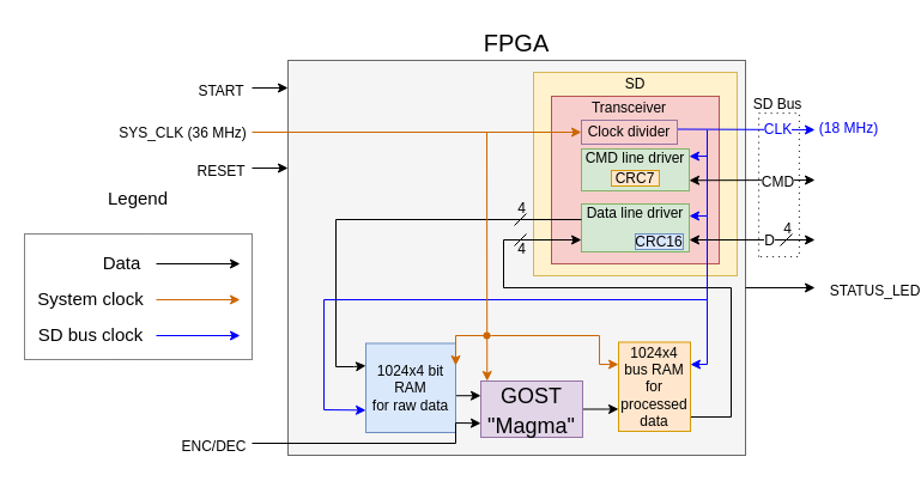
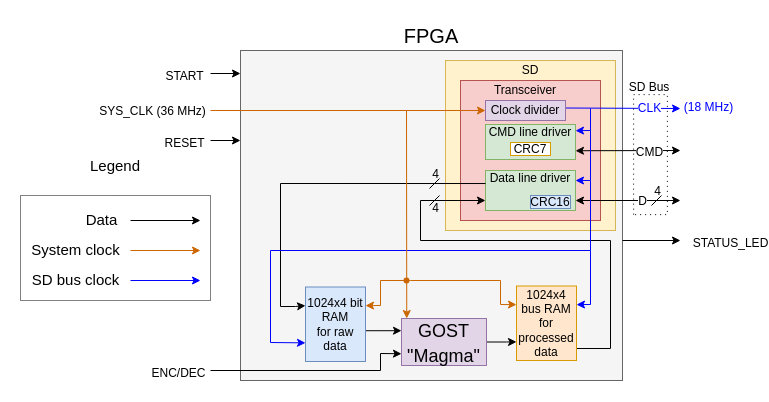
  <mxCell id="0" />
  <mxCell id="1" parent="0" />
  <mxCell id="2" value="" style="rounded=0;whiteSpace=wrap;html=1;dashed=1;dashPattern=1 1;fillColor=none;" parent="1" vertex="1"><mxGeometry x="20" y="195" width="190" height="105" as="geometry" /></mxCell>
  <mxCell id="3" value="" style="rounded=0;whiteSpace=wrap;html=1;labelBackgroundColor=none;fontSize=12;fillColor=#f5f5f5;fontColor=#333333;strokeColor=#666666;" parent="1" vertex="1"><mxGeometry x="240" y="50" width="382" height="330" as="geometry" /></mxCell>
  <mxCell id="4" value="" style="rounded=0;whiteSpace=wrap;html=1;labelBackgroundColor=none;fontSize=12;fillColor=#fff2cc;strokeColor=#d6b656;" parent="1" vertex="1"><mxGeometry x="445" y="60" width="170" height="170" as="geometry" /></mxCell>
  <mxCell id="5" value="&lt;font style=&quot;font-size: 20px;&quot;&gt;FPGA&lt;/font&gt;" style="text;html=1;strokeColor=none;fillColor=none;align=center;verticalAlign=middle;whiteSpace=wrap;rounded=0;" parent="1" vertex="1"><mxGeometry x="401" y="20" width="60" height="30" as="geometry" /></mxCell>
  <mxCell id="6" style="edgeStyle=orthogonalEdgeStyle;rounded=0;orthogonalLoop=1;jettySize=auto;html=1;entryX=0;entryY=0.75;entryDx=0;entryDy=0;fontSize=12;startArrow=none;startFill=0;endArrow=classic;endFill=1;" parent="1" source="7" target="40" edge="1"><mxGeometry relative="1" as="geometry" /></mxCell>
  <mxCell id="7" value="&lt;font style=&quot;font-size: 18px;&quot;&gt;GOST &quot;Magma&quot;&lt;/font&gt;" style="rounded=0;whiteSpace=wrap;html=1;fontSize=20;fillColor=#e1d5e7;strokeColor=#9673a6;" parent="1" vertex="1"><mxGeometry x="401" y="318" width="85" height="47" as="geometry" /></mxCell>
  <mxCell id="8" value="Transceiver" style="text;html=1;strokeColor=none;fillColor=none;align=center;verticalAlign=middle;whiteSpace=wrap;rounded=0;labelBackgroundColor=none;fontSize=12;" parent="1" vertex="1"><mxGeometry x="430" y="80" width="170" height="20" as="geometry" /></mxCell>
  <mxCell id="9" value="SD" style="text;html=1;strokeColor=none;fillColor=none;align=center;verticalAlign=middle;whiteSpace=wrap;rounded=0;labelBackgroundColor=none;fontSize=12;" parent="1" vertex="1"><mxGeometry x="445" y="60" width="170" height="20" as="geometry" /></mxCell>
  <mxCell id="10" value="" style="group" parent="1" vertex="1" connectable="0"><mxGeometry x="490" y="150" width="90" height="20" as="geometry" /></mxCell>
  <mxCell id="11" value="" style="rounded=0;whiteSpace=wrap;html=1;labelBackgroundColor=default;fontSize=12;fillColor=#d5e8d4;strokeColor=#82b366;" parent="10" vertex="1"><mxGeometry width="90" height="20" as="geometry" /></mxCell>
  <mxCell id="12" value="Data line driver" style="text;html=1;strokeColor=none;fillColor=none;align=center;verticalAlign=middle;whiteSpace=wrap;rounded=0;labelBackgroundColor=none;fontSize=12;" parent="10" vertex="1"><mxGeometry y="2" width="90" height="15" as="geometry" /></mxCell>
  <mxCell id="13" value="" style="group" parent="1" vertex="1" connectable="0"><mxGeometry x="490" y="125" width="90" height="20" as="geometry" /></mxCell>
  <mxCell id="14" value="" style="rounded=0;whiteSpace=wrap;html=1;labelBackgroundColor=default;fontSize=12;fillColor=#d5e8d4;strokeColor=#82b366;" parent="13" vertex="1"><mxGeometry width="90" height="20" as="geometry" /></mxCell>
  <mxCell id="15" value="CMD line driver" style="text;html=1;strokeColor=none;fillColor=none;align=center;verticalAlign=middle;whiteSpace=wrap;rounded=0;labelBackgroundColor=none;fontSize=12;" parent="13" vertex="1"><mxGeometry y="3" width="90" height="15" as="geometry" /></mxCell>
  <mxCell id="16" value="" style="rounded=0;whiteSpace=wrap;html=1;labelBackgroundColor=none;fontSize=12;fillColor=#f8cecc;strokeColor=#b85450;" parent="1" vertex="1"><mxGeometry x="460" y="80" width="140" height="140" as="geometry" /></mxCell>
  <mxCell id="17" value="Transceiver" style="text;html=1;strokeColor=none;fillColor=none;align=center;verticalAlign=middle;whiteSpace=wrap;rounded=0;labelBackgroundColor=none;fontSize=12;" parent="1" vertex="1"><mxGeometry x="460" y="80" width="130" height="20" as="geometry" /></mxCell>
  <mxCell id="18" value="" style="group" parent="1" vertex="1" connectable="0"><mxGeometry x="485" y="170" width="145" height="98" as="geometry" /></mxCell>
  <mxCell id="19" value="" style="rounded=0;whiteSpace=wrap;html=1;labelBackgroundColor=default;fontSize=12;fillColor=#d5e8d4;strokeColor=#82b366;" parent="18" vertex="1"><mxGeometry width="90" height="40" as="geometry" /></mxCell>
  <mxCell id="20" value="Data line driver" style="text;html=1;strokeColor=none;fillColor=none;align=center;verticalAlign=middle;whiteSpace=wrap;rounded=0;labelBackgroundColor=none;fontSize=12;" parent="18" vertex="1"><mxGeometry y="3" width="90" height="10" as="geometry" /></mxCell>
  <mxCell id="21" value="CRC16" style="rounded=0;whiteSpace=wrap;html=1;labelBackgroundColor=none;fontSize=12;fillColor=#dae8fc;strokeColor=#6c8ebf;" parent="18" vertex="1"><mxGeometry x="45" y="25" width="40" height="13" as="geometry" /></mxCell>
  <mxCell id="22" value="" style="group" parent="1" vertex="1" connectable="0"><mxGeometry x="485" y="124" width="95" height="107.5" as="geometry" /></mxCell>
  <mxCell id="23" value="" style="rounded=0;whiteSpace=wrap;html=1;labelBackgroundColor=default;fontSize=12;fillColor=#d5e8d4;strokeColor=#82b366;" parent="22" vertex="1"><mxGeometry width="90" height="35" as="geometry" /></mxCell>
  <mxCell id="24" value="CMD line driver" style="text;html=1;strokeColor=none;fillColor=none;align=center;verticalAlign=middle;whiteSpace=wrap;rounded=0;labelBackgroundColor=none;fontSize=12;" parent="22" vertex="1"><mxGeometry y="3" width="90" height="10" as="geometry" /></mxCell>
- <mxCell id="25" value="CRC7" style="rounded=0;whiteSpace=wrap;html=1;labelBackgroundColor=none;fontSize=12;fillColor=#ffe6cc;strokeColor=#d79b00;" parent="22" vertex="1"><mxGeometry x="25" y="18" width="40" height="13" as="geometry" /></mxCell>
+ <mxCell id="25" value="CRC7" style="rounded=0;whiteSpace=wrap;html=1;labelBackgroundColor=none;fontSize=12;fillColor=#ffffff;strokeColor=#d79b00;" parent="22" vertex="1"><mxGeometry x="25" y="18" width="40" height="13" as="geometry" /></mxCell>
  <mxCell id="26" value="" style="endArrow=classic;startArrow=classic;html=1;rounded=0;fontSize=20;exitX=1;exitY=0.75;exitDx=0;exitDy=0;endFill=1;startFill=1;" parent="1" source="19" edge="1"><mxGeometry width="50" height="50" relative="1" as="geometry"><mxPoint x="575" y="165.5" as="sourcePoint" /><mxPoint x="680" y="200" as="targetPoint" /></mxGeometry></mxCell>
  <mxCell id="27" value="&lt;font style=&quot;font-size: 12px;&quot;&gt;D&lt;/font&gt;" style="edgeLabel;html=1;align=center;verticalAlign=middle;resizable=0;points=[];fontSize=12;" parent="26" vertex="1" connectable="0"><mxGeometry x="-0.067" relative="1" as="geometry"><mxPoint x="17" as="offset" /></mxGeometry></mxCell>
  <mxCell id="28" value="" style="endArrow=classic;startArrow=classic;html=1;rounded=0;fontSize=20;exitX=1;exitY=0.75;exitDx=0;exitDy=0;startFill=1;endFill=1;" parent="1" source="23" edge="1"><mxGeometry width="50" height="50" relative="1" as="geometry"><mxPoint x="575" y="140.5" as="sourcePoint" /><mxPoint x="680" y="150" as="targetPoint" /></mxGeometry></mxCell>
  <mxCell id="29" value="CMD" style="edgeLabel;html=1;align=center;verticalAlign=middle;resizable=0;points=[];fontSize=12;labelBackgroundColor=default;" parent="28" vertex="1" connectable="0"><mxGeometry x="0.83" y="2" relative="1" as="geometry"><mxPoint x="-22" y="3" as="offset" /></mxGeometry></mxCell>
  <mxCell id="30" value="" style="endArrow=classic;startArrow=none;html=1;rounded=0;fontSize=20;startFill=0;endFill=1;strokeColor=#0000FF;" parent="1" edge="1"><mxGeometry width="50" height="50" relative="1" as="geometry"><mxPoint x="565" y="107.5" as="sourcePoint" /><mxPoint x="680" y="108" as="targetPoint" /></mxGeometry></mxCell>
  <mxCell id="31" value="&lt;font color=&quot;#0000ff&quot;&gt;CLK&lt;/font&gt;" style="edgeLabel;html=1;align=center;verticalAlign=middle;resizable=0;points=[];fontSize=12;labelBackgroundColor=default;" parent="30" vertex="1" connectable="0"><mxGeometry x="-0.062" y="1" relative="1" as="geometry"><mxPoint x="29" y="1" as="offset" /></mxGeometry></mxCell>
  <mxCell id="32" value="&lt;font color=&quot;#0000ff&quot;&gt;(18 MHz)&lt;/font&gt;" style="edgeLabel;html=1;align=center;verticalAlign=middle;resizable=0;points=[];fontSize=12;" parent="30" vertex="1" connectable="0"><mxGeometry x="0.86" y="1" relative="1" as="geometry"><mxPoint x="35" as="offset" /></mxGeometry></mxCell>
  <mxCell id="33" value="" style="endArrow=none;html=1;rounded=0;fontSize=12;" parent="1" edge="1"><mxGeometry width="50" height="50" relative="1" as="geometry"><mxPoint x="651" y="205" as="sourcePoint" /><mxPoint x="661" y="195" as="targetPoint" /></mxGeometry></mxCell>
  <mxCell id="34" value="4" style="edgeLabel;html=1;align=center;verticalAlign=middle;resizable=0;points=[];fontSize=12;labelBackgroundColor=none;" parent="33" vertex="1" connectable="0"><mxGeometry x="-0.558" relative="1" as="geometry"><mxPoint x="3" y="-12" as="offset" /></mxGeometry></mxCell>
- <mxCell id="35" value="Clock divider" style="rounded=0;whiteSpace=wrap;html=1;labelBackgroundColor=none;fontSize=12;fillColor=#f8cecc;strokeColor=#9673a6;" parent="1" vertex="1"><mxGeometry x="485" y="100" width="80" height="20" as="geometry" /></mxCell>
+ <mxCell id="35" value="Clock divider" style="rounded=0;whiteSpace=wrap;html=1;labelBackgroundColor=none;fontSize=12;fillColor=#e1d5e7;strokeColor=#9673a6;" parent="1" vertex="1"><mxGeometry x="485" y="100" width="80" height="20" as="geometry" /></mxCell>
  <mxCell id="36" value="" style="endArrow=classic;html=1;rounded=0;fontSize=12;entryX=1;entryY=0.25;entryDx=0;entryDy=0;endFill=1;strokeColor=#0000FF;" parent="1" target="19" edge="1"><mxGeometry width="50" height="50" relative="1" as="geometry"><mxPoint x="590" y="126" as="sourcePoint" /><mxPoint x="580" y="156" as="targetPoint" /><Array as="points"><mxPoint x="590" y="180" /></Array></mxGeometry></mxCell>
  <mxCell id="37" value="" style="endArrow=classic;html=1;rounded=0;fontSize=12;entryX=0;entryY=0.5;entryDx=0;entryDy=0;strokeColor=#CC6600;" parent="1" target="35" edge="1"><mxGeometry width="50" height="50" relative="1" as="geometry"><mxPoint x="210" y="110" as="sourcePoint" /><mxPoint x="350" y="130" as="targetPoint" /></mxGeometry></mxCell>
  <mxCell id="38" value="SYS_CLK (36 MHz)" style="edgeLabel;html=1;align=center;verticalAlign=middle;resizable=0;points=[];fontSize=12;" parent="37" vertex="1" connectable="0"><mxGeometry x="-0.929" y="-1" relative="1" as="geometry"><mxPoint x="-69" y="-1" as="offset" /></mxGeometry></mxCell>
  <mxCell id="39" style="edgeStyle=orthogonalEdgeStyle;rounded=0;orthogonalLoop=1;jettySize=auto;html=1;entryX=0;entryY=0.75;entryDx=0;entryDy=0;fontSize=12;startArrow=none;startFill=0;endArrow=classic;endFill=1;exitX=1;exitY=0.75;exitDx=0;exitDy=0;" parent="1" source="40" target="19" edge="1"><mxGeometry relative="1" as="geometry"><Array as="points"><mxPoint x="576" y="348" /><mxPoint x="610" y="348" /><mxPoint x="610" y="240" /><mxPoint x="420" y="240" /><mxPoint x="420" y="200" /></Array></mxGeometry></mxCell>
  <mxCell id="40" value="1024x4 bus RAM&lt;br&gt;for processed data" style="rounded=0;whiteSpace=wrap;html=1;labelBackgroundColor=none;fontSize=12;fillColor=#ffe6cc;strokeColor=#d79b00;" parent="1" vertex="1"><mxGeometry x="516" y="285.5" width="60" height="74.5" as="geometry" /></mxCell>
  <mxCell id="41" style="edgeStyle=orthogonalEdgeStyle;rounded=0;orthogonalLoop=1;jettySize=auto;html=1;entryX=0;entryY=0.25;entryDx=0;entryDy=0;fontSize=12;startArrow=none;startFill=0;endArrow=classic;endFill=1;exitX=0.995;exitY=0.587;exitDx=0;exitDy=0;exitPerimeter=0;" parent="1" source="42" target="7" edge="1"><mxGeometry relative="1" as="geometry"><Array as="points" /></mxGeometry></mxCell>
- <mxCell id="42" value="1024x4 bit RAM&lt;br&gt;for raw data" style="rounded=0;whiteSpace=wrap;html=1;labelBackgroundColor=none;fontSize=12;fillColor=#dae8fc;strokeColor=#6c8ebf;" parent="1" vertex="1"><mxGeometry x="305" y="286.5" width="75" height="74.5" as="geometry" /></mxCell>
+ <mxCell id="42" value="1024x4 bit RAM&lt;br&gt;for raw data" style="rounded=0;whiteSpace=wrap;html=1;labelBackgroundColor=none;fontSize=12;fillColor=#dae8fc;strokeColor=#6c8ebf;" parent="1" vertex="1"><mxGeometry x="305" y="286.5" width="60" height="74.5" as="geometry" /></mxCell>
  <mxCell id="43" style="edgeStyle=orthogonalEdgeStyle;rounded=0;orthogonalLoop=1;jettySize=auto;html=1;entryX=0;entryY=0.25;entryDx=0;entryDy=0;fontSize=12;startArrow=none;startFill=0;endArrow=classic;endFill=1;" parent="1" target="42" edge="1"><mxGeometry relative="1" as="geometry"><mxPoint x="485" y="183.021" as="sourcePoint" /><mxPoint x="295" y="299.25" as="targetPoint" /><Array as="points"><mxPoint x="280" y="183" /><mxPoint x="280" y="306" /><mxPoint x="295" y="306" /></Array></mxGeometry></mxCell>
  <mxCell id="44" value="" style="endArrow=none;html=1;rounded=0;fontSize=12;" parent="1" edge="1"><mxGeometry width="50" height="50" relative="1" as="geometry"><mxPoint x="429" y="188" as="sourcePoint" /><mxPoint x="439" y="178" as="targetPoint" /></mxGeometry></mxCell>
  <mxCell id="45" value="4" style="edgeLabel;html=1;align=center;verticalAlign=middle;resizable=0;points=[];fontSize=12;labelBackgroundColor=none;" parent="44" vertex="1" connectable="0"><mxGeometry x="-0.558" relative="1" as="geometry"><mxPoint x="3" y="-12" as="offset" /></mxGeometry></mxCell>
  <mxCell id="46" value="" style="endArrow=classic;html=1;rounded=0;fontSize=12;entryX=0;entryY=0.75;entryDx=0;entryDy=0;strokeColor=#0000FF;" parent="1" target="42" edge="1"><mxGeometry width="50" height="50" relative="1" as="geometry"><mxPoint x="590" y="180" as="sourcePoint" /><mxPoint x="380" y="130" as="targetPoint" /><Array as="points"><mxPoint x="590" y="250" /><mxPoint x="270" y="250" /><mxPoint x="270" y="342" /></Array></mxGeometry></mxCell>
  <mxCell id="47" value="" style="endArrow=classic;html=1;rounded=0;fontSize=12;entryX=0.25;entryY=0;entryDx=0;entryDy=0;strokeColor=#CC6600;" parent="1" edge="1"><mxGeometry width="50" height="50" relative="1" as="geometry"><mxPoint x="406" y="110" as="sourcePoint" /><mxPoint x="406.25" y="318" as="targetPoint" /></mxGeometry></mxCell>
  <mxCell id="48" value="" style="endArrow=classic;html=1;rounded=0;fontSize=12;entryX=0;entryY=0.25;entryDx=0;entryDy=0;strokeColor=#CC6600;" parent="1" target="40" edge="1"><mxGeometry width="50" height="50" relative="1" as="geometry"><mxPoint x="410" y="280" as="sourcePoint" /><mxPoint x="370" y="190" as="targetPoint" /><Array as="points"><mxPoint x="500" y="280" /><mxPoint x="500" y="304" /></Array></mxGeometry></mxCell>
  <mxCell id="49" value="" style="rounded=0;whiteSpace=wrap;html=1;labelBackgroundColor=none;fontSize=12;rotation=-90;dashed=1;dashPattern=1 4;fillColor=none;" parent="1" vertex="1"><mxGeometry x="590" y="137.25" width="120" height="33.75" as="geometry" /></mxCell>
  <mxCell id="50" value="SD Bus" style="text;html=1;strokeColor=none;fillColor=none;align=center;verticalAlign=middle;whiteSpace=wrap;rounded=0;dashed=1;dashPattern=1 4;labelBackgroundColor=none;fontSize=12;" parent="1" vertex="1"><mxGeometry x="625" y="82" width="48" height="10" as="geometry" /></mxCell>
  <mxCell id="51" value="" style="endArrow=classic;html=1;rounded=0;fontSize=12;entryX=1;entryY=0.25;entryDx=0;entryDy=0;endFill=1;strokeColor=#0000FF;" parent="1" target="40" edge="1"><mxGeometry width="50" height="50" relative="1" as="geometry"><mxPoint x="590" y="250" as="sourcePoint" /><mxPoint x="670" y="327.75" as="targetPoint" /><Array as="points"><mxPoint x="590" y="304" /></Array></mxGeometry></mxCell>
  <mxCell id="52" value="" style="endArrow=classic;html=1;rounded=0;fontSize=12;entryX=1;entryY=0.25;entryDx=0;entryDy=0;strokeColor=#CC6600;" parent="1" target="42" edge="1"><mxGeometry width="50" height="50" relative="1" as="geometry"><mxPoint x="410" y="280" as="sourcePoint" /><mxPoint x="326" y="336.25" as="targetPoint" /><Array as="points"><mxPoint x="380" y="280" /><mxPoint x="380" y="305" /></Array></mxGeometry></mxCell>
  <mxCell id="53" value="" style="shape=waypoint;sketch=0;fillStyle=solid;size=6;pointerEvents=1;points=[];fillColor=none;resizable=0;rotatable=0;perimeter=centerPerimeter;snapToPoint=1;dashed=1;dashPattern=1 4;labelBackgroundColor=none;fontSize=12;fontColor=#0000FF;strokeColor=#CC6600;" parent="1" vertex="1"><mxGeometry x="386" y="260" width="40" height="40" as="geometry" /></mxCell>
  <mxCell id="54" value="" style="endArrow=none;html=1;rounded=0;fontSize=12;" parent="1" edge="1"><mxGeometry width="50" height="50" relative="1" as="geometry"><mxPoint x="429" y="205" as="sourcePoint" /><mxPoint x="439" y="195" as="targetPoint" /></mxGeometry></mxCell>
  <mxCell id="55" value="4" style="edgeLabel;html=1;align=center;verticalAlign=middle;resizable=0;points=[];fontSize=12;labelBackgroundColor=none;" parent="54" vertex="1" connectable="0"><mxGeometry x="-0.558" relative="1" as="geometry"><mxPoint x="3" y="5" as="offset" /></mxGeometry></mxCell>
  <mxCell id="56" value="&lt;span style=&quot;font-size: 15px;&quot;&gt;Legend&lt;/span&gt;" style="text;html=1;strokeColor=none;fillColor=none;align=center;verticalAlign=middle;whiteSpace=wrap;rounded=0;" parent="1" vertex="1"><mxGeometry x="20" y="150" width="190" height="30" as="geometry" /></mxCell>
  <mxCell id="57" value="" style="endArrow=classic;html=1;rounded=0;fontSize=15;" parent="1" edge="1"><mxGeometry width="50" height="50" relative="1" as="geometry"><mxPoint x="130" y="220" as="sourcePoint" /><mxPoint x="200" y="220" as="targetPoint" /></mxGeometry></mxCell>
  <mxCell id="58" value="Data" style="edgeLabel;html=1;align=center;verticalAlign=middle;resizable=0;points=[];fontSize=15;" parent="57" vertex="1" connectable="0"><mxGeometry x="-0.572" y="-1" relative="1" as="geometry"><mxPoint x="-45" y="-3" as="offset" /></mxGeometry></mxCell>
  <mxCell id="59" value="" style="endArrow=classic;html=1;rounded=0;fontSize=15;strokeColor=#CC6600;" parent="1" edge="1"><mxGeometry width="50" height="50" relative="1" as="geometry"><mxPoint x="130" y="250" as="sourcePoint" /><mxPoint x="200" y="250" as="targetPoint" /></mxGeometry></mxCell>
  <mxCell id="60" value="System clock" style="edgeLabel;html=1;align=center;verticalAlign=middle;resizable=0;points=[];fontSize=15;" parent="59" vertex="1" connectable="0"><mxGeometry x="-0.572" y="-1" relative="1" as="geometry"><mxPoint x="-71" y="-3" as="offset" /></mxGeometry></mxCell>
  <mxCell id="61" value="" style="endArrow=classic;html=1;rounded=0;fontSize=15;strokeColor=#0000FF;" parent="1" edge="1"><mxGeometry width="50" height="50" relative="1" as="geometry"><mxPoint x="130" y="280" as="sourcePoint" /><mxPoint x="200" y="280" as="targetPoint" /></mxGeometry></mxCell>
  <mxCell id="62" value="SD bus clock" style="edgeLabel;html=1;align=center;verticalAlign=middle;resizable=0;points=[];fontSize=15;" parent="61" vertex="1" connectable="0"><mxGeometry x="-0.572" y="-1" relative="1" as="geometry"><mxPoint x="-71" y="-3" as="offset" /></mxGeometry></mxCell>
  <mxCell id="63" value="" style="endArrow=classic;html=1;rounded=0;fontSize=15;strokeColor=#000000;" parent="1" edge="1"><mxGeometry width="50" height="50" relative="1" as="geometry"><mxPoint x="210" y="73" as="sourcePoint" /><mxPoint x="240" y="73" as="targetPoint" /></mxGeometry></mxCell>
  <mxCell id="64" value="&lt;font style=&quot;font-size: 12px;&quot;&gt;START&lt;/font&gt;" style="edgeLabel;html=1;align=center;verticalAlign=middle;resizable=0;points=[];fontSize=15;" parent="63" vertex="1" connectable="0"><mxGeometry x="-0.493" relative="1" as="geometry"><mxPoint x="-35" as="offset" /></mxGeometry></mxCell>
  <mxCell id="65" value="" style="endArrow=classic;html=1;rounded=0;fontSize=15;strokeColor=#000000;entryX=0;entryY=0.75;entryDx=0;entryDy=0;" parent="1" target="7" edge="1"><mxGeometry width="50" height="50" relative="1" as="geometry"><mxPoint x="210" y="370" as="sourcePoint" /><mxPoint x="240" y="365" as="targetPoint" /><Array as="points"><mxPoint x="380" y="370" /><mxPoint x="380" y="353" /></Array></mxGeometry></mxCell>
  <mxCell id="66" value="&lt;font style=&quot;font-size: 12px;&quot;&gt;ENC/DEC&lt;/font&gt;" style="edgeLabel;html=1;align=center;verticalAlign=middle;resizable=0;points=[];fontSize=15;" parent="65" vertex="1" connectable="0"><mxGeometry x="-0.493" relative="1" as="geometry"><mxPoint x="-86" as="offset" /></mxGeometry></mxCell>
  <mxCell id="67" value="" style="endArrow=classic;html=1;rounded=0;fontSize=15;" parent="1" edge="1"><mxGeometry width="50" height="50" relative="1" as="geometry"><mxPoint x="622" y="240" as="sourcePoint" /><mxPoint x="680" y="240" as="targetPoint" /></mxGeometry></mxCell>
  <mxCell id="68" value="&lt;span style=&quot;font-size: 12px;&quot;&gt;STATUS_LED&lt;/span&gt;" style="edgeLabel;html=1;align=center;verticalAlign=middle;resizable=0;points=[];fontSize=15;" parent="67" vertex="1" connectable="0"><mxGeometry x="-0.572" y="-1" relative="1" as="geometry"><mxPoint x="95" y="-1" as="offset" /></mxGeometry></mxCell>
  <mxCell id="69" value="" style="endArrow=classic;html=1;rounded=0;fontSize=15;strokeColor=#000000;" parent="1" edge="1"><mxGeometry width="50" height="50" relative="1" as="geometry"><mxPoint x="210" y="140" as="sourcePoint" /><mxPoint x="240" y="140" as="targetPoint" /></mxGeometry></mxCell>
  <mxCell id="70" value="&lt;span style=&quot;font-size: 12px;&quot;&gt;RESET&lt;/span&gt;" style="edgeLabel;html=1;align=center;verticalAlign=middle;resizable=0;points=[];fontSize=15;" parent="69" vertex="1" connectable="0"><mxGeometry x="-0.493" relative="1" as="geometry"><mxPoint x="-35" as="offset" /></mxGeometry></mxCell>
  <mxCell id="71" value="" style="endArrow=classic;html=1;rounded=0;fontSize=12;entryX=1;entryY=0.316;entryDx=0;entryDy=0;endFill=1;strokeColor=#0000FF;entryPerimeter=0;" edge="1" parent="1" target="24"><mxGeometry width="50" height="50" relative="1" as="geometry"><mxPoint x="590" y="108" as="sourcePoint" /><mxPoint x="575" y="130.75" as="targetPoint" /><Array as="points"><mxPoint x="590" y="130" /></Array></mxGeometry></mxCell>
